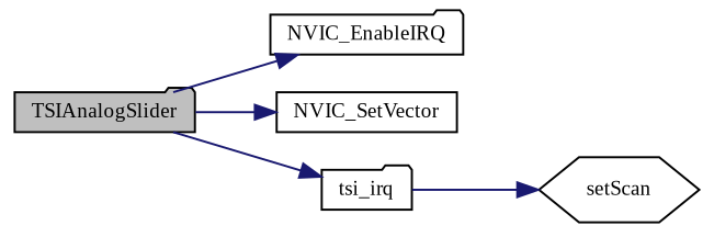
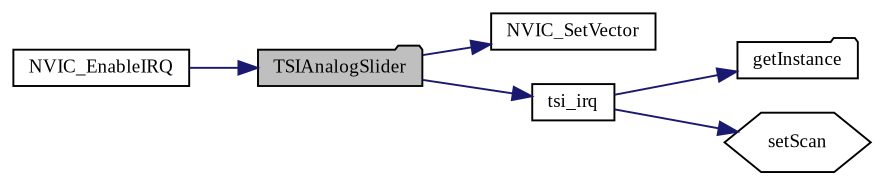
  digraph {
    fontname="Liberation Serif"
    rankdir=LR
    node [color=black fillcolor=white fontname="Liberation Serif" fontsize=10 shape=folder style=filled]
    edge [color=midnightblue fontname="Liberation Serif" fontsize=10 labelfontname=Helvetica labelfontsize=10 style=solid]
    n1 [fillcolor=grey75 fontcolor=black height=0.2 label=TSIAnalogSlider width=0.4]
-   n2 [height=0.2 label=NVIC_EnableIRQ width=0.4]
+   n2 [height=0.2 label=NVIC_EnableIRQ shape=box width=0.4]
    n3 [height=0.2 label=NVIC_SetVector shape=box width=0.4]
-   n4 [height=0.2 label=tsi_irq width=0.4]
+   n4 [height=0.2 label=tsi_irq shape=box width=0.4]
+   n5 [height=0.2 label=getInstance width=0.4]
    n6 [height=0.2 label=setScan shape=hexagon width=0.4]
-   n1 -> n2
+   n2 -> n1
    n1 -> n3
    n1 -> n4
+   n4 -> n5
    n4 -> n6
  }
